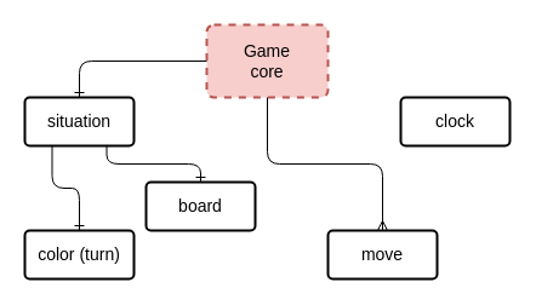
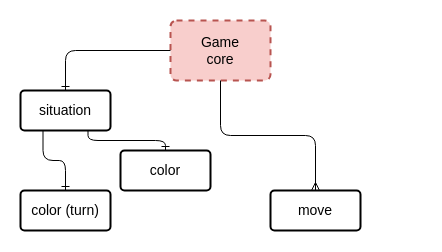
  <mxCell id="0" />
  <mxCell id="1" parent="0" />
- <mxCell id="2" value="clock" style="strokeWidth=2;rounded=1;arcSize=10;whiteSpace=wrap;html=1;align=center;fontSize=14;" vertex="1" parent="1"><mxGeometry x="330" y="80" width="90" height="40" as="geometry" /></mxCell>
  <mxCell id="3" value="color (turn)" style="strokeWidth=2;rounded=1;arcSize=10;whiteSpace=wrap;html=1;align=center;fontSize=14;" vertex="1" parent="1"><mxGeometry x="20" y="190" width="90" height="40" as="geometry" /></mxCell>
- <mxCell id="4" value="board" style="strokeWidth=2;rounded=1;arcSize=10;whiteSpace=wrap;html=1;align=center;fontSize=14;" vertex="1" parent="1"><mxGeometry x="120" y="150" width="90" height="40" as="geometry" /></mxCell>
+ <mxCell id="4" value="color" style="strokeWidth=2;rounded=1;arcSize=10;whiteSpace=wrap;html=1;align=center;fontSize=14;" vertex="1" parent="1"><mxGeometry x="120" y="150" width="90" height="40" as="geometry" /></mxCell>
  <mxCell id="5" value="move" style="strokeWidth=2;rounded=1;arcSize=10;whiteSpace=wrap;html=1;align=center;fontSize=14;" vertex="1" parent="1"><mxGeometry x="270" y="190" width="90" height="40" as="geometry" /></mxCell>
  <mxCell id="6" value="&lt;div&gt;Game &lt;br&gt;&lt;/div&gt;&lt;div&gt;core&lt;br&gt;&lt;/div&gt;" style="strokeWidth=2;rounded=1;arcSize=10;whiteSpace=wrap;html=1;align=center;fontSize=14;fillColor=#f8cecc;strokeColor=#b85450;dashed=1;" vertex="1" parent="1"><mxGeometry x="170" y="20" width="100" height="60" as="geometry" /></mxCell>
- <mxCell id="7" value="situation" style="strokeWidth=2;rounded=1;arcSize=10;whiteSpace=wrap;html=1;align=center;fontSize=14;" vertex="1" parent="1"><mxGeometry x="20" y="80" width="90" height="40" as="geometry" /></mxCell>
+ <mxCell id="7" value="situation" style="strokeWidth=2;rounded=1;arcSize=10;whiteSpace=wrap;html=1;align=center;fontSize=14;" vertex="1" parent="1"><mxGeometry x="20" y="90" width="90" height="40" as="geometry" /></mxCell>
  <mxCell id="8" value="" style="edgeStyle=orthogonalEdgeStyle;fontSize=12;html=1;endArrow=ERone;endFill=1;exitX=0;exitY=0.5;exitDx=0;exitDy=0;entryX=0.5;entryY=0;entryDx=0;entryDy=0;" edge="1" parent="1" source="6" target="7"><mxGeometry width="100" height="100" relative="1" as="geometry"><mxPoint x="220" y="130" as="sourcePoint" /><mxPoint x="220" y="220" as="targetPoint" /></mxGeometry></mxCell>
  <mxCell id="9" value="" style="edgeStyle=orthogonalEdgeStyle;fontSize=12;html=1;endArrow=ERone;endFill=1;exitX=0.75;exitY=1;exitDx=0;exitDy=0;entryX=0.5;entryY=0;entryDx=0;entryDy=0;" edge="1" parent="1" source="7" target="4"><mxGeometry width="100" height="100" relative="1" as="geometry"><mxPoint x="230" y="140" as="sourcePoint" /><mxPoint x="230" y="230" as="targetPoint" /></mxGeometry></mxCell>
  <mxCell id="10" value="" style="edgeStyle=orthogonalEdgeStyle;fontSize=12;html=1;endArrow=ERone;endFill=1;exitX=0.25;exitY=1;exitDx=0;exitDy=0;entryX=0.5;entryY=0;entryDx=0;entryDy=0;" edge="1" parent="1" source="7" target="3"><mxGeometry width="100" height="100" relative="1" as="geometry"><mxPoint x="240" y="150" as="sourcePoint" /><mxPoint x="240" y="240" as="targetPoint" /></mxGeometry></mxCell>
  <mxCell id="11" value="" style="edgeStyle=orthogonalEdgeStyle;fontSize=12;html=1;endArrow=ERmany;exitX=0.5;exitY=1;exitDx=0;exitDy=0;entryX=0.5;entryY=0;entryDx=0;entryDy=0;" edge="1" parent="1" source="6" target="5"><mxGeometry width="100" height="100" relative="1" as="geometry"><mxPoint x="190" y="390" as="sourcePoint" /><mxPoint x="290" y="290" as="targetPoint" /></mxGeometry></mxCell>
